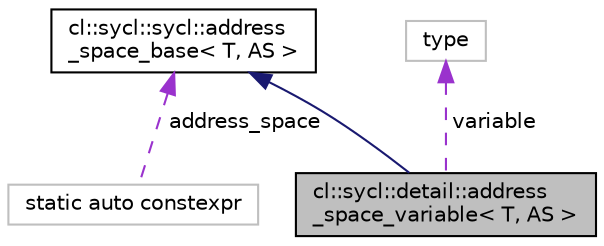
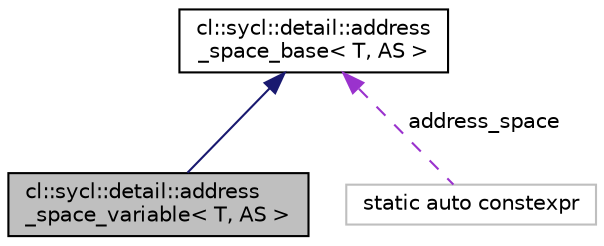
  digraph {
    node [color=black fontname=Helvetica fontsize=10 shape=record]
    edge [color=darkorchid3 dir=back fontname=Helvetica fontsize=10 labelfontname=Helvetica labelfontsize=10 style=dashed]
    n1 [fillcolor=grey75 fontcolor=black height=0.2 label="cl::sycl::detail::address\l_space_variable\< T, AS \>" style=filled width=0.4]
-   n2 [height=0.2 label="cl::sycl::sycl::address\l_space_base\< T, AS \>" width=0.4]
+   n2 [height=0.2 label="cl::sycl::detail::address\l_space_base\< T, AS \>" width=0.4]
    n3 [color=grey75 height=0.2 label="static auto constexpr" width=0.4]
-   n4 [color=grey75 height=0.2 label=type width=0.4]
    n2 -> n1 [color=midnightblue style=solid]
    n2 -> n3 [label=" address_space"]
-   n4 -> n1 [label=" variable"]
  }
